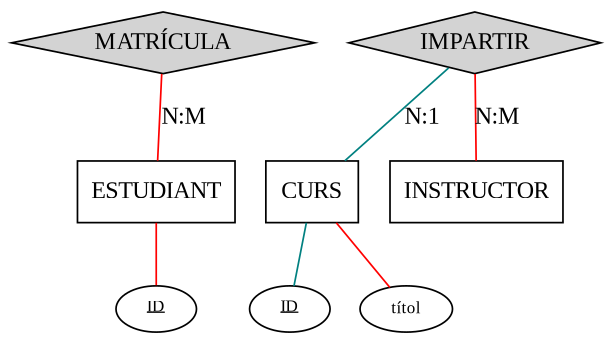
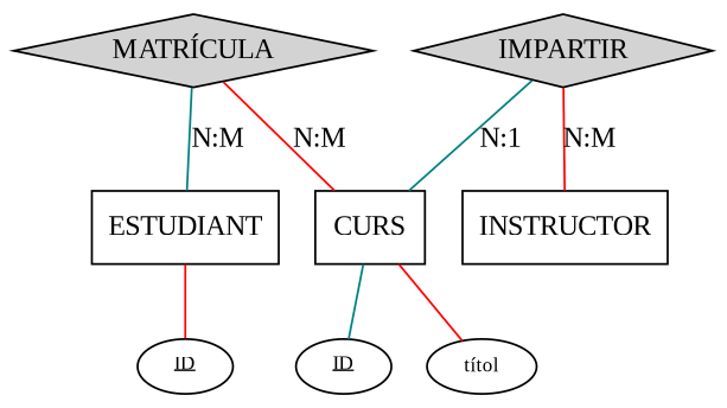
  graph {
    fontname="Liberation Serif"
    node [fontname="Liberation Serif" shape=box]
    edge [color=red fontname="Liberation Serif"]
    n1 [label=ESTUDIANT]
    n2 [fontsize=10 height=0.3 label=< <u>ID</u> > shape=ellipse width=0.5]
    n3 [label=CURS]
    n4 [fontsize=10 height=0.3 label=< <u>ID</u> > shape=ellipse width=0.5]
    n5 [fontsize=10 height=0.3 label=< títol > shape=ellipse width=0.5]
    n6 [label=INSTRUCTOR]
    n7 [color=black fillcolor=lightgrey label="MATRÍCULA" shape=diamond style=filled]
    n8 [color=black fillcolor=lightgrey label=IMPARTIR shape=diamond style=filled]
    n1 -- n2 [dir=none]
    n3 -- n4 [color=teal dir=none]
    n3 -- n5 [dir=none]
-   n7 -- n1 [label="N:M"]
+   n7 -- n1 [color=teal label="N:M"]
+   n7 -- n3 [label="N:M"]
    n8 -- n3 [color=teal label="N:1"]
    n8 -- n6 [label="N:M"]
  }
